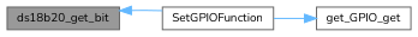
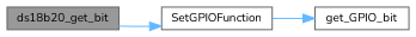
  digraph {
    fontname=Nunito
    rankdir=LR
    node [color=grey40 fillcolor=white fontname=Nunito fontsize=10 shape=box style=filled]
    edge [color=steelblue1 fontname=Nunito fontsize=10 labelfontname=Helvetica labelfontsize=10 style=solid]
    n1 [color=gray40 fillcolor=grey60 fontcolor=black height=0.2 label=ds18b20_get_bit width=0.4]
    n2 [height=0.2 label=SetGPIOFunction width=0.4]
-   n3 [height=0.2 label=get_GPIO_get width=0.4]
-   n2 -> n1
+   n3 [height=0.2 label=get_GPIO_bit width=0.4]
+   n1 -> n2
    n2 -> n3
  }
